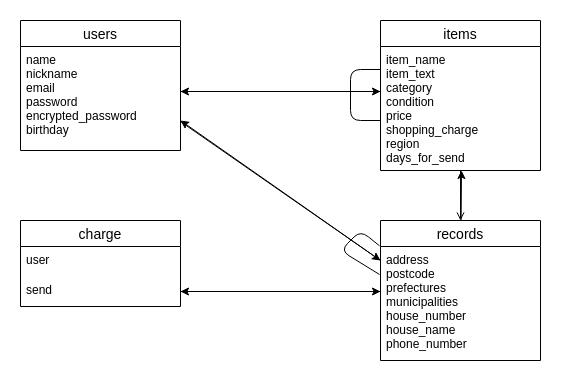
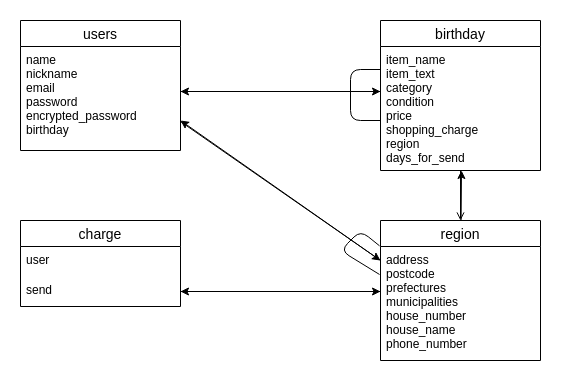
  <mxCell id="0" />
  <mxCell id="1" parent="0" />
  <mxCell id="2" value="users" style="swimlane;fontStyle=0;childLayout=stackLayout;horizontal=1;startSize=26;horizontalStack=0;resizeParent=1;resizeParentMax=0;resizeLast=0;collapsible=1;marginBottom=0;align=center;fontSize=14;" vertex="1" parent="1"><mxGeometry x="20" y="20" width="160" height="130" as="geometry"><mxRectangle x="80" y="80" width="70" height="26" as="alternateBounds" /></mxGeometry></mxCell>
  <mxCell id="3" value="name&#10;nickname&#10;email&#10;password&#10;encrypted_password&#10;birthday" style="text;strokeColor=none;fillColor=none;spacingLeft=4;spacingRight=4;overflow=hidden;rotatable=0;points=[[0,0.5],[1,0.5]];portConstraint=eastwest;fontSize=12;" vertex="1" parent="2"><mxGeometry y="26" width="160" height="104" as="geometry" /></mxCell>
  <mxCell id="4" style="edgeStyle=none;html=1;entryX=0.5;entryY=0;entryDx=0;entryDy=0;endArrow=open;" edge="1" parent="1" source="5" target="9"><mxGeometry relative="1" as="geometry"><mxPoint x="460" y="150" as="targetPoint" /></mxGeometry></mxCell>
- <mxCell id="5" value="items" style="swimlane;fontStyle=0;childLayout=stackLayout;horizontal=1;startSize=26;horizontalStack=0;resizeParent=1;resizeParentMax=0;resizeLast=0;collapsible=1;marginBottom=0;align=center;fontSize=14;" vertex="1" parent="1"><mxGeometry x="380" y="20" width="160" height="150" as="geometry" /></mxCell>
+ <mxCell id="5" value="birthday" style="swimlane;fontStyle=0;childLayout=stackLayout;horizontal=1;startSize=26;horizontalStack=0;resizeParent=1;resizeParentMax=0;resizeLast=0;collapsible=1;marginBottom=0;align=center;fontSize=14;" vertex="1" parent="1"><mxGeometry x="380" y="20" width="160" height="150" as="geometry" /></mxCell>
  <mxCell id="6" value="item_name&#10;item_text&#10;category&#10;condition&#10;price&#10;shopping_charge&#10;region&#10;days_for_send" style="text;strokeColor=none;fillColor=none;spacingLeft=4;spacingRight=4;overflow=hidden;rotatable=0;points=[[0,0.5],[1,0.5]];portConstraint=eastwest;fontSize=12;" vertex="1" parent="5"><mxGeometry y="26" width="160" height="124" as="geometry" /></mxCell>
  <mxCell id="7" value="" style="endArrow=none;html=1;" edge="1" parent="5"><mxGeometry width="50" height="50" relative="1" as="geometry"><mxPoint y="100" as="sourcePoint" /><mxPoint y="49" as="targetPoint" /><Array as="points"><mxPoint x="-30" y="100" /><mxPoint x="-30" y="49" /></Array></mxGeometry></mxCell>
  <mxCell id="8" style="edgeStyle=none;html=1;" edge="1" parent="1" source="9"><mxGeometry relative="1" as="geometry"><mxPoint x="461" y="170" as="targetPoint" /></mxGeometry></mxCell>
- <mxCell id="9" value="records" style="swimlane;fontStyle=0;childLayout=stackLayout;horizontal=1;startSize=26;horizontalStack=0;resizeParent=1;resizeParentMax=0;resizeLast=0;collapsible=1;marginBottom=0;align=center;fontSize=14;" vertex="1" parent="1"><mxGeometry x="380" y="220" width="160" height="140" as="geometry" /></mxCell>
+ <mxCell id="9" value="region" style="swimlane;fontStyle=0;childLayout=stackLayout;horizontal=1;startSize=26;horizontalStack=0;resizeParent=1;resizeParentMax=0;resizeLast=0;collapsible=1;marginBottom=0;align=center;fontSize=14;" vertex="1" parent="1"><mxGeometry x="380" y="220" width="160" height="140" as="geometry" /></mxCell>
  <mxCell id="10" value="" style="endArrow=none;html=1;entryX=-0.006;entryY=0.181;entryDx=0;entryDy=0;entryPerimeter=0;exitX=-0.006;exitY=-0.067;exitDx=0;exitDy=0;exitPerimeter=0;" edge="1" parent="9" target="9"><mxGeometry width="50" height="50" relative="1" as="geometry"><mxPoint x="-0.96" y="53.99" as="sourcePoint" /><mxPoint x="40" y="20" as="targetPoint" /><Array as="points"><mxPoint x="-40" y="30" /><mxPoint x="-20" y="10" /></Array></mxGeometry></mxCell>
  <mxCell id="11" value="address&#10;postcode&#10;prefectures&#10;municipalities&#10;house_number&#10;house_name&#10;phone_number" style="text;strokeColor=none;fillColor=none;spacingLeft=4;spacingRight=4;overflow=hidden;rotatable=0;points=[[0,0.5],[1,0.5]];portConstraint=eastwest;fontSize=12;" vertex="1" parent="9"><mxGeometry y="26" width="160" height="114" as="geometry" /></mxCell>
  <mxCell id="12" value="charge" style="swimlane;fontStyle=0;childLayout=stackLayout;horizontal=1;startSize=26;horizontalStack=0;resizeParent=1;resizeParentMax=0;resizeLast=0;collapsible=1;marginBottom=0;align=center;fontSize=14;" vertex="1" parent="1"><mxGeometry x="20" y="220" width="160" height="86" as="geometry" /></mxCell>
  <mxCell id="13" value="user" style="text;strokeColor=none;fillColor=none;spacingLeft=4;spacingRight=4;overflow=hidden;rotatable=0;points=[[0,0.5],[1,0.5]];portConstraint=eastwest;fontSize=12;" vertex="1" parent="12"><mxGeometry y="26" width="160" height="30" as="geometry" /></mxCell>
  <mxCell id="14" value="send" style="text;strokeColor=none;fillColor=none;spacingLeft=4;spacingRight=4;overflow=hidden;rotatable=0;points=[[0,0.5],[1,0.5]];portConstraint=eastwest;fontSize=12;" vertex="1" parent="12"><mxGeometry y="56" width="160" height="30" as="geometry" /></mxCell>
  <mxCell id="15" style="edgeStyle=none;html=1;exitX=1;exitY=0.5;exitDx=0;exitDy=0;entryX=0;entryY=0.5;entryDx=0;entryDy=0;" edge="1" parent="1"><mxGeometry relative="1" as="geometry"><mxPoint x="180" y="91" as="sourcePoint" /><mxPoint x="380" y="91" as="targetPoint" /></mxGeometry></mxCell>
  <mxCell id="16" style="edgeStyle=none;html=1;entryX=1;entryY=0.5;entryDx=0;entryDy=0;" edge="1" parent="1" target="14"><mxGeometry relative="1" as="geometry"><mxPoint x="380" y="291" as="sourcePoint" /></mxGeometry></mxCell>
  <mxCell id="17" style="edgeStyle=none;html=1;" edge="1" parent="1" source="14"><mxGeometry relative="1" as="geometry"><mxPoint x="380" y="291" as="targetPoint" /></mxGeometry></mxCell>
  <mxCell id="18" style="edgeStyle=none;html=1;exitX=1;exitY=0.5;exitDx=0;exitDy=0;entryX=0;entryY=0.123;entryDx=0;entryDy=0;entryPerimeter=0;" edge="1" parent="1" target="11"><mxGeometry relative="1" as="geometry"><mxPoint x="180" y="121" as="sourcePoint" /></mxGeometry></mxCell>
  <mxCell id="19" style="edgeStyle=none;html=1;entryX=1;entryY=0.5;entryDx=0;entryDy=0;" edge="1" parent="1"><mxGeometry relative="1" as="geometry"><mxPoint x="180" y="91" as="targetPoint" /><mxPoint x="380" y="91" as="sourcePoint" /><Array as="points"><mxPoint x="340" y="91" /></Array></mxGeometry></mxCell>
  <mxCell id="20" value="" style="endArrow=classic;html=1;" edge="1" parent="1"><mxGeometry width="50" height="50" relative="1" as="geometry"><mxPoint x="380" y="260" as="sourcePoint" /><mxPoint x="180" y="120" as="targetPoint" /></mxGeometry></mxCell>
